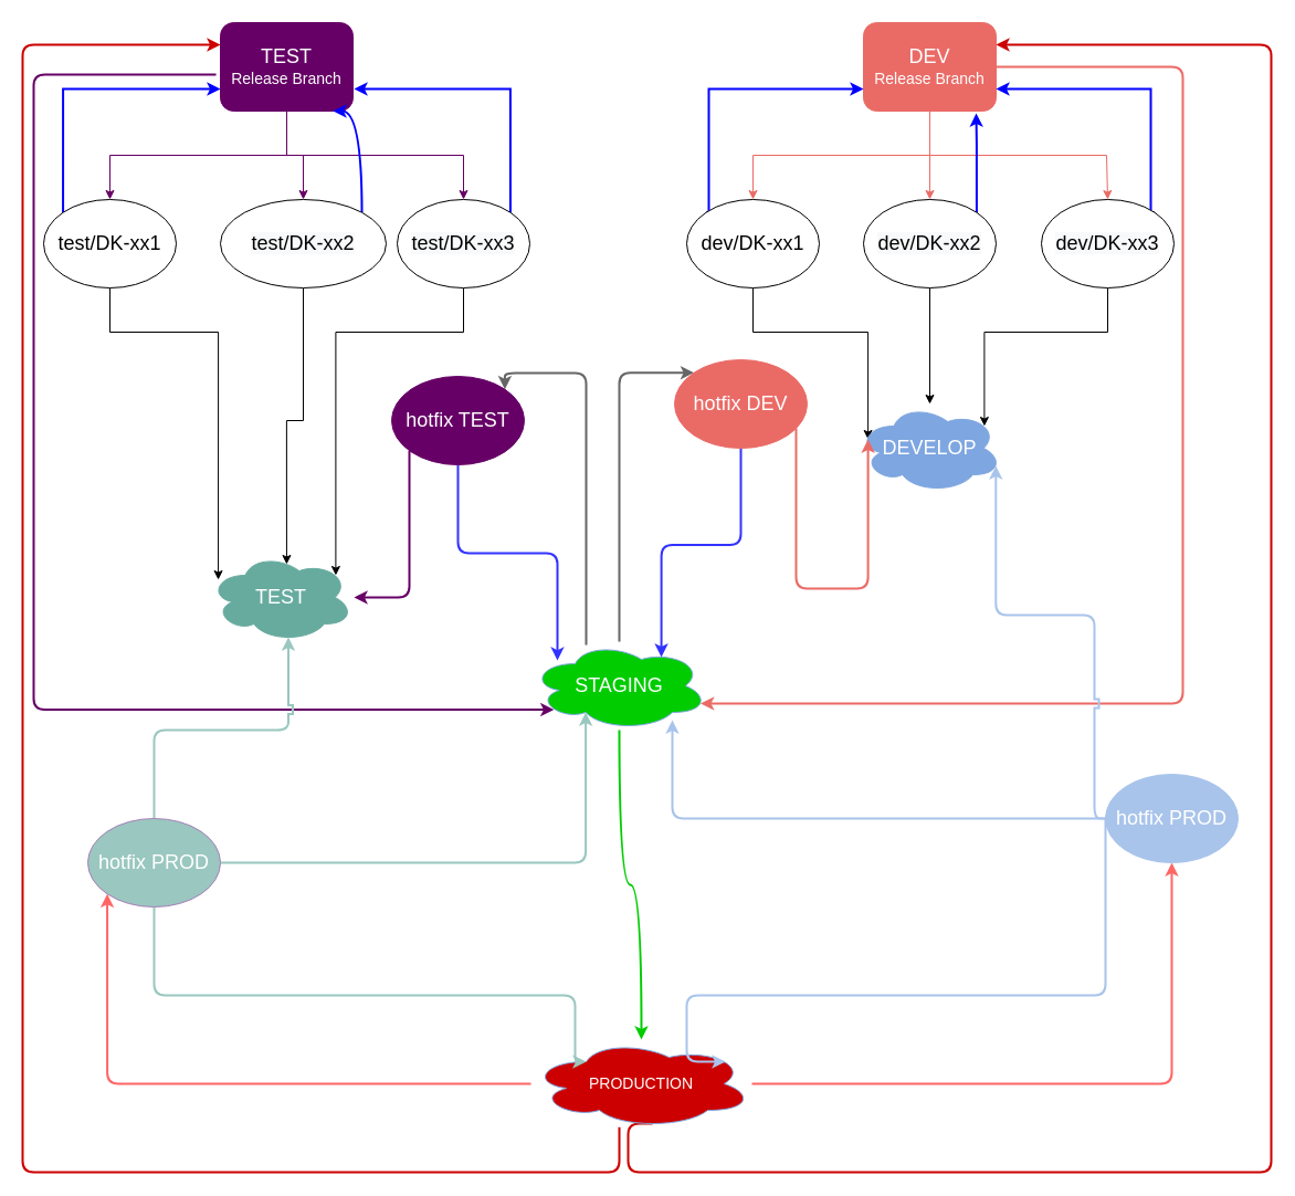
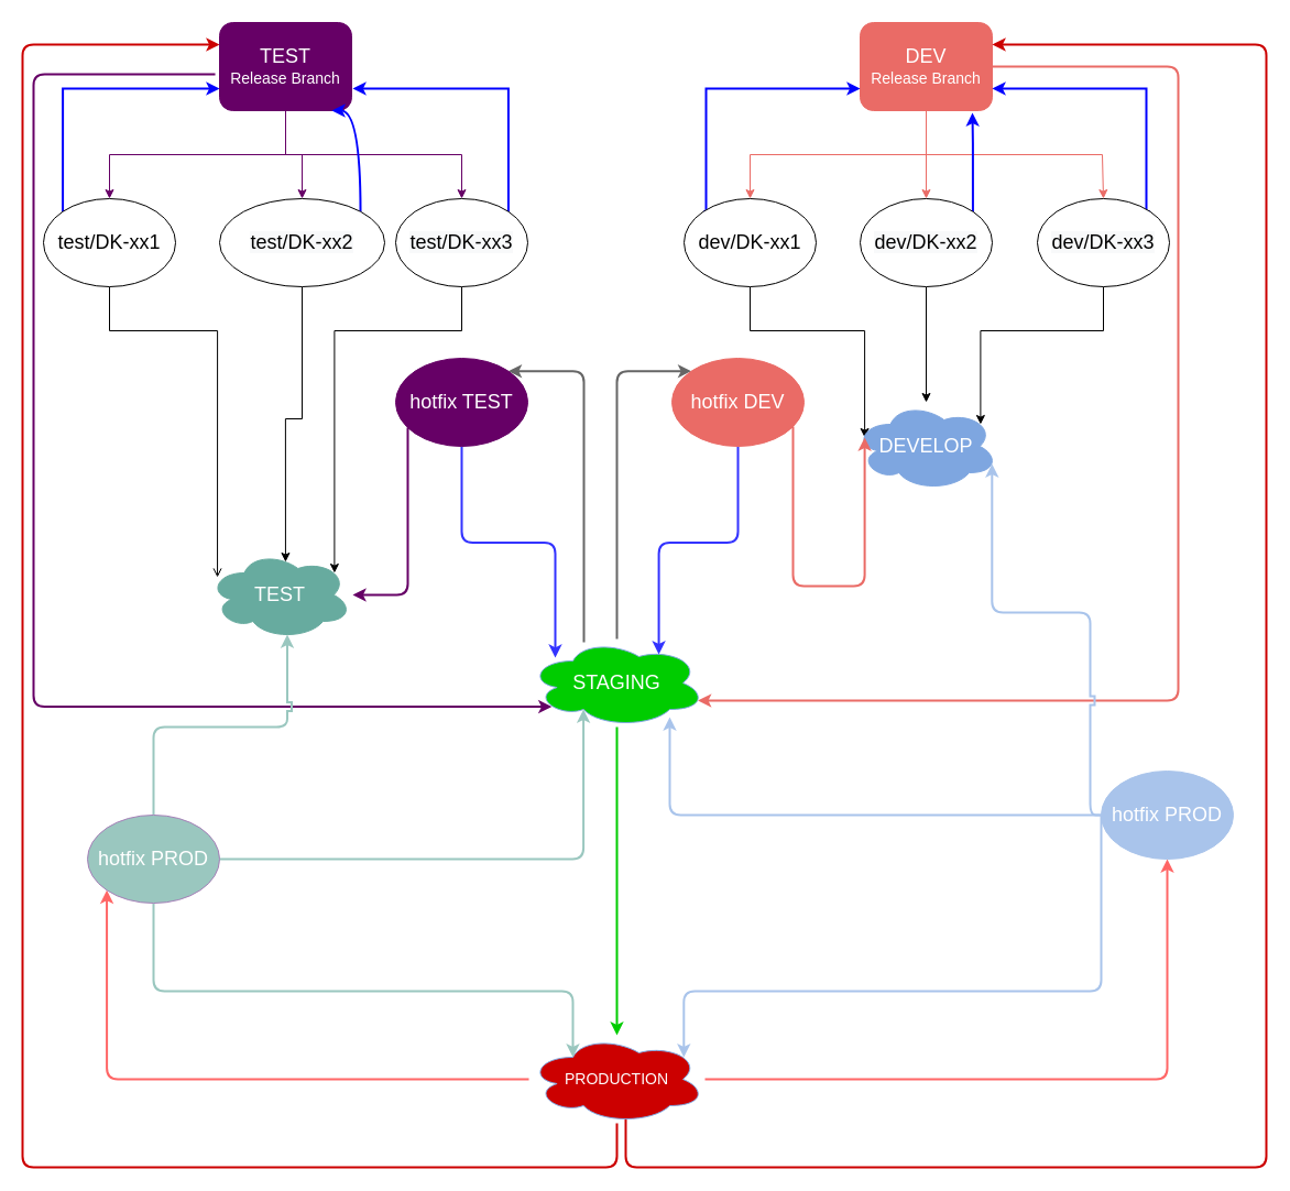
  <mxCell id="0" />
  <mxCell id="1" parent="0" />
  <mxCell id="2" style="edgeStyle=orthogonalEdgeStyle;rounded=0;orthogonalLoop=1;jettySize=auto;html=1;strokeColor=#EA6B66;" edge="1" parent="1" source="5" target="27"><mxGeometry relative="1" as="geometry" /></mxCell>
  <mxCell id="3" style="edgeStyle=orthogonalEdgeStyle;rounded=0;orthogonalLoop=1;jettySize=auto;html=1;entryX=0.5;entryY=0;entryDx=0;entryDy=0;exitX=0.5;exitY=1;exitDx=0;exitDy=0;strokeColor=#EA6B66;" edge="1" parent="1" source="5" target="21"><mxGeometry relative="1" as="geometry"><Array as="points"><mxPoint x="841" y="140" /><mxPoint x="1001" y="140" /></Array></mxGeometry></mxCell>
  <mxCell id="4" style="edgeStyle=orthogonalEdgeStyle;rounded=0;orthogonalLoop=1;jettySize=auto;html=1;entryX=0.5;entryY=0;entryDx=0;entryDy=0;strokeColor=#EA6B66;" edge="1" parent="1" source="5" target="24"><mxGeometry relative="1" as="geometry"><Array as="points"><mxPoint x="841" y="140" /><mxPoint x="681" y="140" /></Array></mxGeometry></mxCell>
  <mxCell id="5" value="&lt;font color=&quot;#ffffff&quot;&gt;&lt;span style=&quot;font-size: 18px&quot;&gt;DEV&lt;/span&gt;&lt;br&gt;&lt;font style=&quot;font-size: 14px&quot;&gt;Release Branch&lt;/font&gt;&lt;/font&gt;" style="rounded=1;whiteSpace=wrap;html=1;fillColor=#EA6B66;strokeColor=#EA6B66;" vertex="1" parent="1"><mxGeometry x="781" y="20" width="120" height="80" as="geometry" /></mxCell>
  <mxCell id="6" style="edgeStyle=orthogonalEdgeStyle;rounded=0;orthogonalLoop=1;jettySize=auto;html=1;exitX=0.5;exitY=1;exitDx=0;exitDy=0;entryX=0.5;entryY=0;entryDx=0;entryDy=0;strokeColor=#660066;" edge="1" parent="1" source="9" target="12"><mxGeometry relative="1" as="geometry" /></mxCell>
  <mxCell id="7" style="edgeStyle=orthogonalEdgeStyle;rounded=0;orthogonalLoop=1;jettySize=auto;html=1;strokeColor=#660066;" edge="1" parent="1" source="9" target="15"><mxGeometry relative="1" as="geometry" /></mxCell>
  <mxCell id="8" style="edgeStyle=orthogonalEdgeStyle;rounded=0;orthogonalLoop=1;jettySize=auto;html=1;entryX=0.5;entryY=0;entryDx=0;entryDy=0;exitX=0.5;exitY=1;exitDx=0;exitDy=0;strokeColor=#660066;" edge="1" parent="1" source="9" target="18"><mxGeometry relative="1" as="geometry"><Array as="points"><mxPoint x="259" y="140" /><mxPoint x="419" y="140" /></Array></mxGeometry></mxCell>
  <mxCell id="9" value="&lt;font color=&quot;#ffffff&quot;&gt;&lt;font&gt;&lt;span style=&quot;font-size: 18px&quot;&gt;TEST&lt;br&gt;&lt;/span&gt;&lt;/font&gt;&lt;font style=&quot;font-size: 14px&quot;&gt;Release Branch&lt;/font&gt;&lt;/font&gt;" style="rounded=1;whiteSpace=wrap;html=1;fillColor=#660066;strokeColor=#660066;" vertex="1" parent="1"><mxGeometry x="199" y="20" width="120" height="80" as="geometry" /></mxCell>
- <mxCell id="10" style="edgeStyle=orthogonalEdgeStyle;rounded=0;orthogonalLoop=1;jettySize=auto;html=1;entryX=0.062;entryY=0.3;entryDx=0;entryDy=0;entryPerimeter=0;" edge="1" parent="1" source="12" target="29"><mxGeometry relative="1" as="geometry"><Array as="points"><mxPoint x="99" y="300" /><mxPoint x="197" y="300" /></Array></mxGeometry></mxCell>
+ <mxCell id="10" style="edgeStyle=orthogonalEdgeStyle;rounded=0;orthogonalLoop=1;jettySize=auto;html=1;entryX=0.062;entryY=0.3;entryDx=0;entryDy=0;entryPerimeter=0;endArrow=open;" edge="1" parent="1" source="12" target="29"><mxGeometry relative="1" as="geometry"><Array as="points"><mxPoint x="99" y="300" /><mxPoint x="197" y="300" /></Array></mxGeometry></mxCell>
  <mxCell id="11" style="edgeStyle=orthogonalEdgeStyle;rounded=0;orthogonalLoop=1;jettySize=auto;html=1;exitX=0;exitY=0;exitDx=0;exitDy=0;strokeColor=#0000FF;strokeWidth=2;fillColor=#0000CC;" edge="1" parent="1" source="12"><mxGeometry relative="1" as="geometry"><mxPoint x="199" y="80" as="targetPoint" /><Array as="points"><mxPoint x="57" y="80" /><mxPoint x="199" y="80" /></Array></mxGeometry></mxCell>
  <mxCell id="12" value="&lt;font style=&quot;font-size: 18px&quot;&gt;test/DK-xx1&lt;/font&gt;" style="ellipse;whiteSpace=wrap;html=1;" vertex="1" parent="1"><mxGeometry x="39" y="180" width="120" height="80" as="geometry" /></mxCell>
  <mxCell id="13" style="edgeStyle=orthogonalEdgeStyle;rounded=0;orthogonalLoop=1;jettySize=auto;html=1;entryX=0.538;entryY=0.125;entryDx=0;entryDy=0;entryPerimeter=0;" edge="1" parent="1" source="15" target="29"><mxGeometry relative="1" as="geometry" /></mxCell>
  <mxCell id="14" style="edgeStyle=orthogonalEdgeStyle;orthogonalLoop=1;jettySize=auto;html=1;exitX=1;exitY=0;exitDx=0;exitDy=0;fillColor=#e1d5e7;strokeColor=#0000FF;strokeWidth=2;curved=1;" edge="1" parent="1" source="15"><mxGeometry relative="1" as="geometry"><mxPoint x="301" y="100" as="targetPoint" /><Array as="points"><mxPoint x="301" y="100" /></Array></mxGeometry></mxCell>
  <mxCell id="15" value="&lt;span style=&quot;color: rgb(0 , 0 , 0) ; font-family: &amp;#34;helvetica&amp;#34; ; font-size: 18px ; font-style: normal ; font-weight: 400 ; letter-spacing: normal ; text-align: center ; text-indent: 0px ; text-transform: none ; word-spacing: 0px ; background-color: rgb(248 , 249 , 250) ; display: inline ; float: none&quot;&gt;test/DK-xx2&lt;/span&gt;" style="ellipse;whiteSpace=wrap;html=1;" vertex="1" parent="1"><mxGeometry x="199" y="180" width="150" height="80" as="geometry" /></mxCell>
  <mxCell id="16" style="edgeStyle=orthogonalEdgeStyle;rounded=0;orthogonalLoop=1;jettySize=auto;html=1;entryX=0.88;entryY=0.25;entryDx=0;entryDy=0;entryPerimeter=0;" edge="1" parent="1" source="18" target="29"><mxGeometry relative="1" as="geometry"><Array as="points"><mxPoint x="419" y="300" /><mxPoint x="303" y="300" /></Array></mxGeometry></mxCell>
  <mxCell id="17" style="edgeStyle=orthogonalEdgeStyle;rounded=0;orthogonalLoop=1;jettySize=auto;html=1;exitX=1;exitY=0;exitDx=0;exitDy=0;strokeColor=#0000FF;strokeWidth=2;fillColor=#0000CC;" edge="1" parent="1" source="18"><mxGeometry relative="1" as="geometry"><mxPoint x="320" y="80" as="targetPoint" /><Array as="points"><mxPoint x="461" y="80" /><mxPoint x="320" y="80" /></Array></mxGeometry></mxCell>
  <mxCell id="18" value="&lt;span style=&quot;color: rgb(0 , 0 , 0) ; font-family: &amp;#34;helvetica&amp;#34; ; font-size: 18px ; font-style: normal ; font-weight: 400 ; letter-spacing: normal ; text-align: center ; text-indent: 0px ; text-transform: none ; word-spacing: 0px ; background-color: rgb(248 , 249 , 250) ; display: inline ; float: none&quot;&gt;test/DK-xx3&lt;/span&gt;" style="ellipse;whiteSpace=wrap;html=1;" vertex="1" parent="1"><mxGeometry x="359" y="180" width="120" height="80" as="geometry" /></mxCell>
  <mxCell id="19" style="edgeStyle=orthogonalEdgeStyle;rounded=0;orthogonalLoop=1;jettySize=auto;html=1;entryX=0.88;entryY=0.25;entryDx=0;entryDy=0;entryPerimeter=0;" edge="1" parent="1" source="21" target="31"><mxGeometry relative="1" as="geometry"><Array as="points"><mxPoint x="1002" y="300" /><mxPoint x="890" y="300" /></Array></mxGeometry></mxCell>
  <mxCell id="20" style="edgeStyle=orthogonalEdgeStyle;rounded=0;orthogonalLoop=1;jettySize=auto;html=1;exitX=1;exitY=0;exitDx=0;exitDy=0;entryX=1;entryY=0.75;entryDx=0;entryDy=0;strokeColor=#0000FF;strokeWidth=2;fillColor=#0000CC;" edge="1" parent="1" source="21" target="5"><mxGeometry relative="1" as="geometry"><Array as="points"><mxPoint x="1041" y="192" /><mxPoint x="1041" y="80" /></Array></mxGeometry></mxCell>
  <mxCell id="21" value="&lt;span style=&quot;color: rgb(0 , 0 , 0) ; font-family: &amp;#34;helvetica&amp;#34; ; font-size: 18px ; font-style: normal ; font-weight: 400 ; letter-spacing: normal ; text-align: center ; text-indent: 0px ; text-transform: none ; word-spacing: 0px ; background-color: rgb(248 , 249 , 250) ; display: inline ; float: none&quot;&gt;dev/DK-xx3&lt;/span&gt;" style="ellipse;whiteSpace=wrap;html=1;" vertex="1" parent="1"><mxGeometry x="942" y="180" width="120" height="80" as="geometry" /></mxCell>
  <mxCell id="22" style="edgeStyle=orthogonalEdgeStyle;rounded=0;orthogonalLoop=1;jettySize=auto;html=1;entryX=0.07;entryY=0.4;entryDx=0;entryDy=0;entryPerimeter=0;" edge="1" parent="1" source="24" target="31"><mxGeometry relative="1" as="geometry"><Array as="points"><mxPoint x="681" y="300" /><mxPoint x="785" y="300" /></Array></mxGeometry></mxCell>
  <mxCell id="23" style="edgeStyle=orthogonalEdgeStyle;rounded=0;orthogonalLoop=1;jettySize=auto;html=1;exitX=0;exitY=0;exitDx=0;exitDy=0;strokeColor=#0000FF;strokeWidth=2;fillColor=#0000CC;jumpStyle=sharp;labelBorderColor=none;" edge="1" parent="1" source="24"><mxGeometry relative="1" as="geometry"><mxPoint x="781" y="80" as="targetPoint" /><Array as="points"><mxPoint x="641" y="192" /><mxPoint x="641" y="80" /><mxPoint x="781" y="80" /></Array></mxGeometry></mxCell>
  <mxCell id="24" value="&lt;font style=&quot;font-size: 18px&quot;&gt;dev/DK-xx1&lt;/font&gt;" style="ellipse;whiteSpace=wrap;html=1;" vertex="1" parent="1"><mxGeometry x="621" y="180" width="120" height="80" as="geometry" /></mxCell>
  <mxCell id="25" style="edgeStyle=orthogonalEdgeStyle;rounded=0;orthogonalLoop=1;jettySize=auto;html=1;" edge="1" parent="1" source="27" target="31"><mxGeometry relative="1" as="geometry" /></mxCell>
  <mxCell id="26" style="edgeStyle=orthogonalEdgeStyle;rounded=0;orthogonalLoop=1;jettySize=auto;html=1;exitX=1;exitY=0;exitDx=0;exitDy=0;entryX=0.85;entryY=1.025;entryDx=0;entryDy=0;entryPerimeter=0;strokeColor=#0000FF;strokeWidth=2;fillColor=#0000CC;" edge="1" parent="1" source="27" target="5"><mxGeometry relative="1" as="geometry"><Array as="points"><mxPoint x="883" y="130" /><mxPoint x="883" y="130" /></Array></mxGeometry></mxCell>
  <mxCell id="27" value="&lt;span style=&quot;color: rgb(0 , 0 , 0) ; font-family: &amp;#34;helvetica&amp;#34; ; font-size: 18px ; font-style: normal ; font-weight: 400 ; letter-spacing: normal ; text-align: center ; text-indent: 0px ; text-transform: none ; word-spacing: 0px ; background-color: rgb(248 , 249 , 250) ; display: inline ; float: none&quot;&gt;dev/DK-xx2&lt;/span&gt;" style="ellipse;whiteSpace=wrap;html=1;" vertex="1" parent="1"><mxGeometry x="781" y="180" width="120" height="80" as="geometry" /></mxCell>
  <mxCell id="28" style="edgeStyle=orthogonalEdgeStyle;orthogonalLoop=1;jettySize=auto;html=1;entryX=0.13;entryY=0.77;entryDx=0;entryDy=0;entryPerimeter=0;strokeWidth=2;fillColor=#0000CC;exitX=-0.033;exitY=0.588;exitDx=0;exitDy=0;exitPerimeter=0;rounded=1;strokeColor=#660066;" edge="1" parent="1" source="9" target="35"><mxGeometry relative="1" as="geometry"><Array as="points"><mxPoint x="30" y="67" /><mxPoint x="30" y="642" /></Array></mxGeometry></mxCell>
  <mxCell id="29" value="&lt;font style=&quot;font-size: 18px&quot; color=&quot;#ffffff&quot;&gt;TEST&lt;/font&gt;" style="ellipse;shape=cloud;whiteSpace=wrap;html=1;fillColor=#67AB9F;strokeColor=#67AB9F;" vertex="1" parent="1"><mxGeometry x="189" y="500" width="130" height="80" as="geometry" /></mxCell>
  <mxCell id="30" style="edgeStyle=orthogonalEdgeStyle;rounded=1;jumpStyle=sharp;orthogonalLoop=1;jettySize=auto;html=1;entryX=0.96;entryY=0.7;entryDx=0;entryDy=0;entryPerimeter=0;strokeWidth=2;fillColor=#0000CC;exitX=1;exitY=0.5;exitDx=0;exitDy=0;strokeColor=#EA6B66;" edge="1" parent="1" source="5" target="35"><mxGeometry relative="1" as="geometry"><Array as="points"><mxPoint x="1070" y="60" /><mxPoint x="1070" y="636" /></Array></mxGeometry></mxCell>
  <mxCell id="31" value="&lt;font color=&quot;#ffffff&quot;&gt;&lt;span style=&quot;font-size: 18px&quot;&gt;DEVELOP&lt;/span&gt;&lt;/font&gt;" style="ellipse;shape=cloud;whiteSpace=wrap;html=1;fillColor=#7EA6E0;strokeColor=#7EA6E0;" vertex="1" parent="1"><mxGeometry x="776" y="365" width="130" height="80" as="geometry" /></mxCell>
  <mxCell id="32" style="edgeStyle=orthogonalEdgeStyle;curved=1;orthogonalLoop=1;jettySize=auto;html=1;strokeWidth=2;fillColor=#0000CC;strokeColor=#00CC00;" edge="1" parent="1" source="35" target="40"><mxGeometry relative="1" as="geometry" /></mxCell>
  <mxCell id="33" style="edgeStyle=orthogonalEdgeStyle;orthogonalLoop=1;jettySize=auto;html=1;entryX=0;entryY=0;entryDx=0;entryDy=0;strokeWidth=2;fillColor=#0000CC;strokeColor=#666666;rounded=1;" edge="1" parent="1" source="35" target="43"><mxGeometry relative="1" as="geometry"><Array as="points"><mxPoint x="560" y="337" /></Array></mxGeometry></mxCell>
  <mxCell id="34" style="edgeStyle=orthogonalEdgeStyle;orthogonalLoop=1;jettySize=auto;html=1;entryX=1;entryY=0;entryDx=0;entryDy=0;strokeWidth=2;fillColor=#0000CC;strokeColor=#666666;rounded=1;" edge="1" parent="1" source="35" target="46"><mxGeometry relative="1" as="geometry"><Array as="points"><mxPoint x="530" y="337" /></Array></mxGeometry></mxCell>
  <mxCell id="35" value="&lt;font style=&quot;font-size: 18px&quot; color=&quot;#ffffff&quot;&gt;STAGING&lt;/font&gt;" style="ellipse;shape=cloud;whiteSpace=wrap;html=1;strokeColor=#7EA6E0;fillColor=#00CC00;" vertex="1" parent="1"><mxGeometry x="480" y="580" width="160" height="80" as="geometry" /></mxCell>
  <mxCell id="36" style="edgeStyle=orthogonalEdgeStyle;rounded=1;jumpStyle=sharp;orthogonalLoop=1;jettySize=auto;html=1;entryX=1;entryY=0.25;entryDx=0;entryDy=0;strokeWidth=2;fillColor=#0000CC;strokeColor=#CC0000;exitX=0.55;exitY=0.95;exitDx=0;exitDy=0;exitPerimeter=0;" edge="1" parent="1" source="40" target="5"><mxGeometry relative="1" as="geometry"><Array as="points"><mxPoint x="568" y="1060" /><mxPoint x="1150" y="1060" /><mxPoint x="1150" y="40" /></Array></mxGeometry></mxCell>
  <mxCell id="37" style="edgeStyle=orthogonalEdgeStyle;rounded=1;jumpStyle=sharp;orthogonalLoop=1;jettySize=auto;html=1;strokeWidth=2;fillColor=#0000CC;entryX=0;entryY=0.25;entryDx=0;entryDy=0;strokeColor=#CC0000;" edge="1" parent="1" source="40" target="9"><mxGeometry relative="1" as="geometry"><mxPoint x="30" y="530" as="targetPoint" /><Array as="points"><mxPoint x="560" y="1060" /><mxPoint x="20" y="1060" /><mxPoint x="20" y="40" /></Array></mxGeometry></mxCell>
  <mxCell id="38" style="edgeStyle=orthogonalEdgeStyle;rounded=1;jumpStyle=sharp;orthogonalLoop=1;jettySize=auto;html=1;entryX=0.5;entryY=1;entryDx=0;entryDy=0;strokeWidth=2;fillColor=#0000CC;strokeColor=#FF6666;" edge="1" parent="1" source="40" target="54"><mxGeometry relative="1" as="geometry" /></mxCell>
  <mxCell id="39" style="edgeStyle=orthogonalEdgeStyle;rounded=1;jumpStyle=sharp;orthogonalLoop=1;jettySize=auto;html=1;entryX=0;entryY=1;entryDx=0;entryDy=0;strokeWidth=2;fillColor=#0000CC;strokeColor=#FF6666;" edge="1" parent="1" source="40" target="50"><mxGeometry relative="1" as="geometry" /></mxCell>
- <mxCell id="40" value="&lt;font style=&quot;font-size: 14px&quot; color=&quot;#ffffff&quot;&gt;PRODUCTION&lt;/font&gt;" style="ellipse;shape=cloud;whiteSpace=wrap;html=1;strokeColor=#7EA6E0;fillColor=#CC0000;" vertex="1" parent="1"><mxGeometry x="480" y="940" width="200" height="80" as="geometry" /></mxCell>
+ <mxCell id="40" value="&lt;font style=&quot;font-size: 14px&quot; color=&quot;#ffffff&quot;&gt;PRODUCTION&lt;/font&gt;" style="ellipse;shape=cloud;whiteSpace=wrap;html=1;strokeColor=#7EA6E0;fillColor=#CC0000;" vertex="1" parent="1"><mxGeometry x="480" y="940" width="160" height="80" as="geometry" /></mxCell>
  <mxCell id="41" style="edgeStyle=orthogonalEdgeStyle;jumpStyle=sharp;orthogonalLoop=1;jettySize=auto;html=1;entryX=0.07;entryY=0.4;entryDx=0;entryDy=0;entryPerimeter=0;strokeWidth=2;fillColor=#0000CC;strokeColor=#EA6B66;rounded=1;" edge="1" parent="1" source="43" target="31"><mxGeometry relative="1" as="geometry"><Array as="points"><mxPoint x="720" y="532" /></Array></mxGeometry></mxCell>
  <mxCell id="42" style="edgeStyle=orthogonalEdgeStyle;jumpStyle=sharp;orthogonalLoop=1;jettySize=auto;html=1;exitX=0.5;exitY=1;exitDx=0;exitDy=0;entryX=0.738;entryY=0.175;entryDx=0;entryDy=0;entryPerimeter=0;strokeWidth=2;fillColor=#0000CC;strokeColor=#3333FF;rounded=1;" edge="1" parent="1" source="43" target="35"><mxGeometry relative="1" as="geometry" /></mxCell>
  <mxCell id="43" value="&lt;font style=&quot;font-size: 18px&quot; color=&quot;#ffffff&quot;&gt;hotfix DEV&lt;br&gt;&lt;/font&gt;" style="ellipse;whiteSpace=wrap;html=1;strokeColor=#EA6B66;fillColor=#EA6B66;" vertex="1" parent="1"><mxGeometry x="610" y="325" width="120" height="80" as="geometry" /></mxCell>
  <mxCell id="44" style="edgeStyle=orthogonalEdgeStyle;jumpStyle=sharp;orthogonalLoop=1;jettySize=auto;html=1;strokeWidth=2;fillColor=#0000CC;strokeColor=#660066;rounded=1;" edge="1" parent="1" source="46"><mxGeometry relative="1" as="geometry"><mxPoint x="320" y="540" as="targetPoint" /><Array as="points"><mxPoint x="370" y="540" /></Array></mxGeometry></mxCell>
  <mxCell id="45" style="edgeStyle=orthogonalEdgeStyle;jumpStyle=sharp;orthogonalLoop=1;jettySize=auto;html=1;entryX=0.15;entryY=0.213;entryDx=0;entryDy=0;entryPerimeter=0;strokeColor=#3333FF;strokeWidth=2;fillColor=#0000CC;rounded=1;exitX=0.5;exitY=1;exitDx=0;exitDy=0;" edge="1" parent="1" source="46" target="35"><mxGeometry relative="1" as="geometry" /></mxCell>
- <mxCell id="46" value="&lt;span style=&quot;color: rgb(255 , 255 , 255) ; font-family: &amp;#34;helvetica&amp;#34; ; font-size: 18px ; font-style: normal ; font-weight: 400 ; letter-spacing: normal ; text-align: center ; text-indent: 0px ; text-transform: none ; word-spacing: 0px ; display: inline ; float: none&quot;&gt;hotfix TEST&lt;/span&gt;" style="ellipse;whiteSpace=wrap;html=1;fillColor=#660066;strokeColor=#660066;" vertex="1" parent="1"><mxGeometry x="354" y="340" width="120" height="80" as="geometry" /></mxCell>
+ <mxCell id="46" value="&lt;span style=&quot;color: rgb(255 , 255 , 255) ; font-family: &amp;#34;helvetica&amp;#34; ; font-size: 18px ; font-style: normal ; font-weight: 400 ; letter-spacing: normal ; text-align: center ; text-indent: 0px ; text-transform: none ; word-spacing: 0px ; display: inline ; float: none&quot;&gt;hotfix TEST&lt;/span&gt;" style="ellipse;whiteSpace=wrap;html=1;fillColor=#660066;strokeColor=#660066;" vertex="1" parent="1"><mxGeometry x="359" y="325" width="120" height="80" as="geometry" /></mxCell>
  <mxCell id="47" style="edgeStyle=orthogonalEdgeStyle;rounded=1;jumpStyle=sharp;orthogonalLoop=1;jettySize=auto;html=1;entryX=0.55;entryY=0.95;entryDx=0;entryDy=0;entryPerimeter=0;strokeWidth=2;fillColor=#0000CC;strokeColor=#9AC7BF;" edge="1" parent="1" source="50" target="29"><mxGeometry relative="1" as="geometry" /></mxCell>
  <mxCell id="48" style="edgeStyle=orthogonalEdgeStyle;rounded=1;jumpStyle=sharp;orthogonalLoop=1;jettySize=auto;html=1;entryX=0.31;entryY=0.8;entryDx=0;entryDy=0;entryPerimeter=0;strokeWidth=2;fillColor=#0000CC;strokeColor=#9AC7BF;" edge="1" parent="1" source="50" target="35"><mxGeometry relative="1" as="geometry" /></mxCell>
  <mxCell id="49" style="edgeStyle=orthogonalEdgeStyle;rounded=1;jumpStyle=sharp;orthogonalLoop=1;jettySize=auto;html=1;entryX=0.25;entryY=0.25;entryDx=0;entryDy=0;entryPerimeter=0;strokeWidth=2;fillColor=#0000CC;strokeColor=#9AC7BF;" edge="1" parent="1" source="50" target="40"><mxGeometry relative="1" as="geometry"><Array as="points"><mxPoint x="139" y="900" /><mxPoint x="520" y="900" /></Array></mxGeometry></mxCell>
  <mxCell id="50" value="&lt;font style=&quot;font-size: 18px&quot; color=&quot;#ffffff&quot;&gt;hotfix PROD&lt;/font&gt;" style="ellipse;whiteSpace=wrap;html=1;strokeColor=#A680B8;fillColor=#9AC7BF;" vertex="1" parent="1"><mxGeometry x="79" y="740" width="120" height="80" as="geometry" /></mxCell>
  <mxCell id="51" style="edgeStyle=orthogonalEdgeStyle;rounded=1;jumpStyle=sharp;orthogonalLoop=1;jettySize=auto;html=1;entryX=0.96;entryY=0.7;entryDx=0;entryDy=0;entryPerimeter=0;strokeWidth=2;fillColor=#0000CC;strokeColor=#A9C4EB;" edge="1" parent="1" source="54" target="31"><mxGeometry relative="1" as="geometry"><Array as="points"><mxPoint x="990" y="740" /><mxPoint x="990" y="556" /></Array></mxGeometry></mxCell>
  <mxCell id="52" style="edgeStyle=orthogonalEdgeStyle;rounded=1;jumpStyle=sharp;orthogonalLoop=1;jettySize=auto;html=1;entryX=0.8;entryY=0.888;entryDx=0;entryDy=0;entryPerimeter=0;strokeColor=#A9C4EB;strokeWidth=2;fillColor=#0000CC;" edge="1" parent="1" source="54" target="35"><mxGeometry relative="1" as="geometry" /></mxCell>
  <mxCell id="53" style="edgeStyle=orthogonalEdgeStyle;rounded=1;jumpStyle=sharp;orthogonalLoop=1;jettySize=auto;html=1;entryX=0.88;entryY=0.25;entryDx=0;entryDy=0;entryPerimeter=0;strokeColor=#A9C4EB;strokeWidth=2;fillColor=#0000CC;" edge="1" parent="1" source="54" target="40"><mxGeometry relative="1" as="geometry"><Array as="points"><mxPoint x="1000" y="900" /><mxPoint x="621" y="900" /></Array></mxGeometry></mxCell>
  <mxCell id="54" value="&lt;span style=&quot;color: rgb(255 , 255 , 255) ; font-size: 18px&quot;&gt;hotfix PROD&lt;/span&gt;" style="ellipse;whiteSpace=wrap;html=1;strokeColor=#A9C4EB;fillColor=#A9C4EB;" vertex="1" parent="1"><mxGeometry x="1000" y="700" width="120" height="80" as="geometry" /></mxCell>
